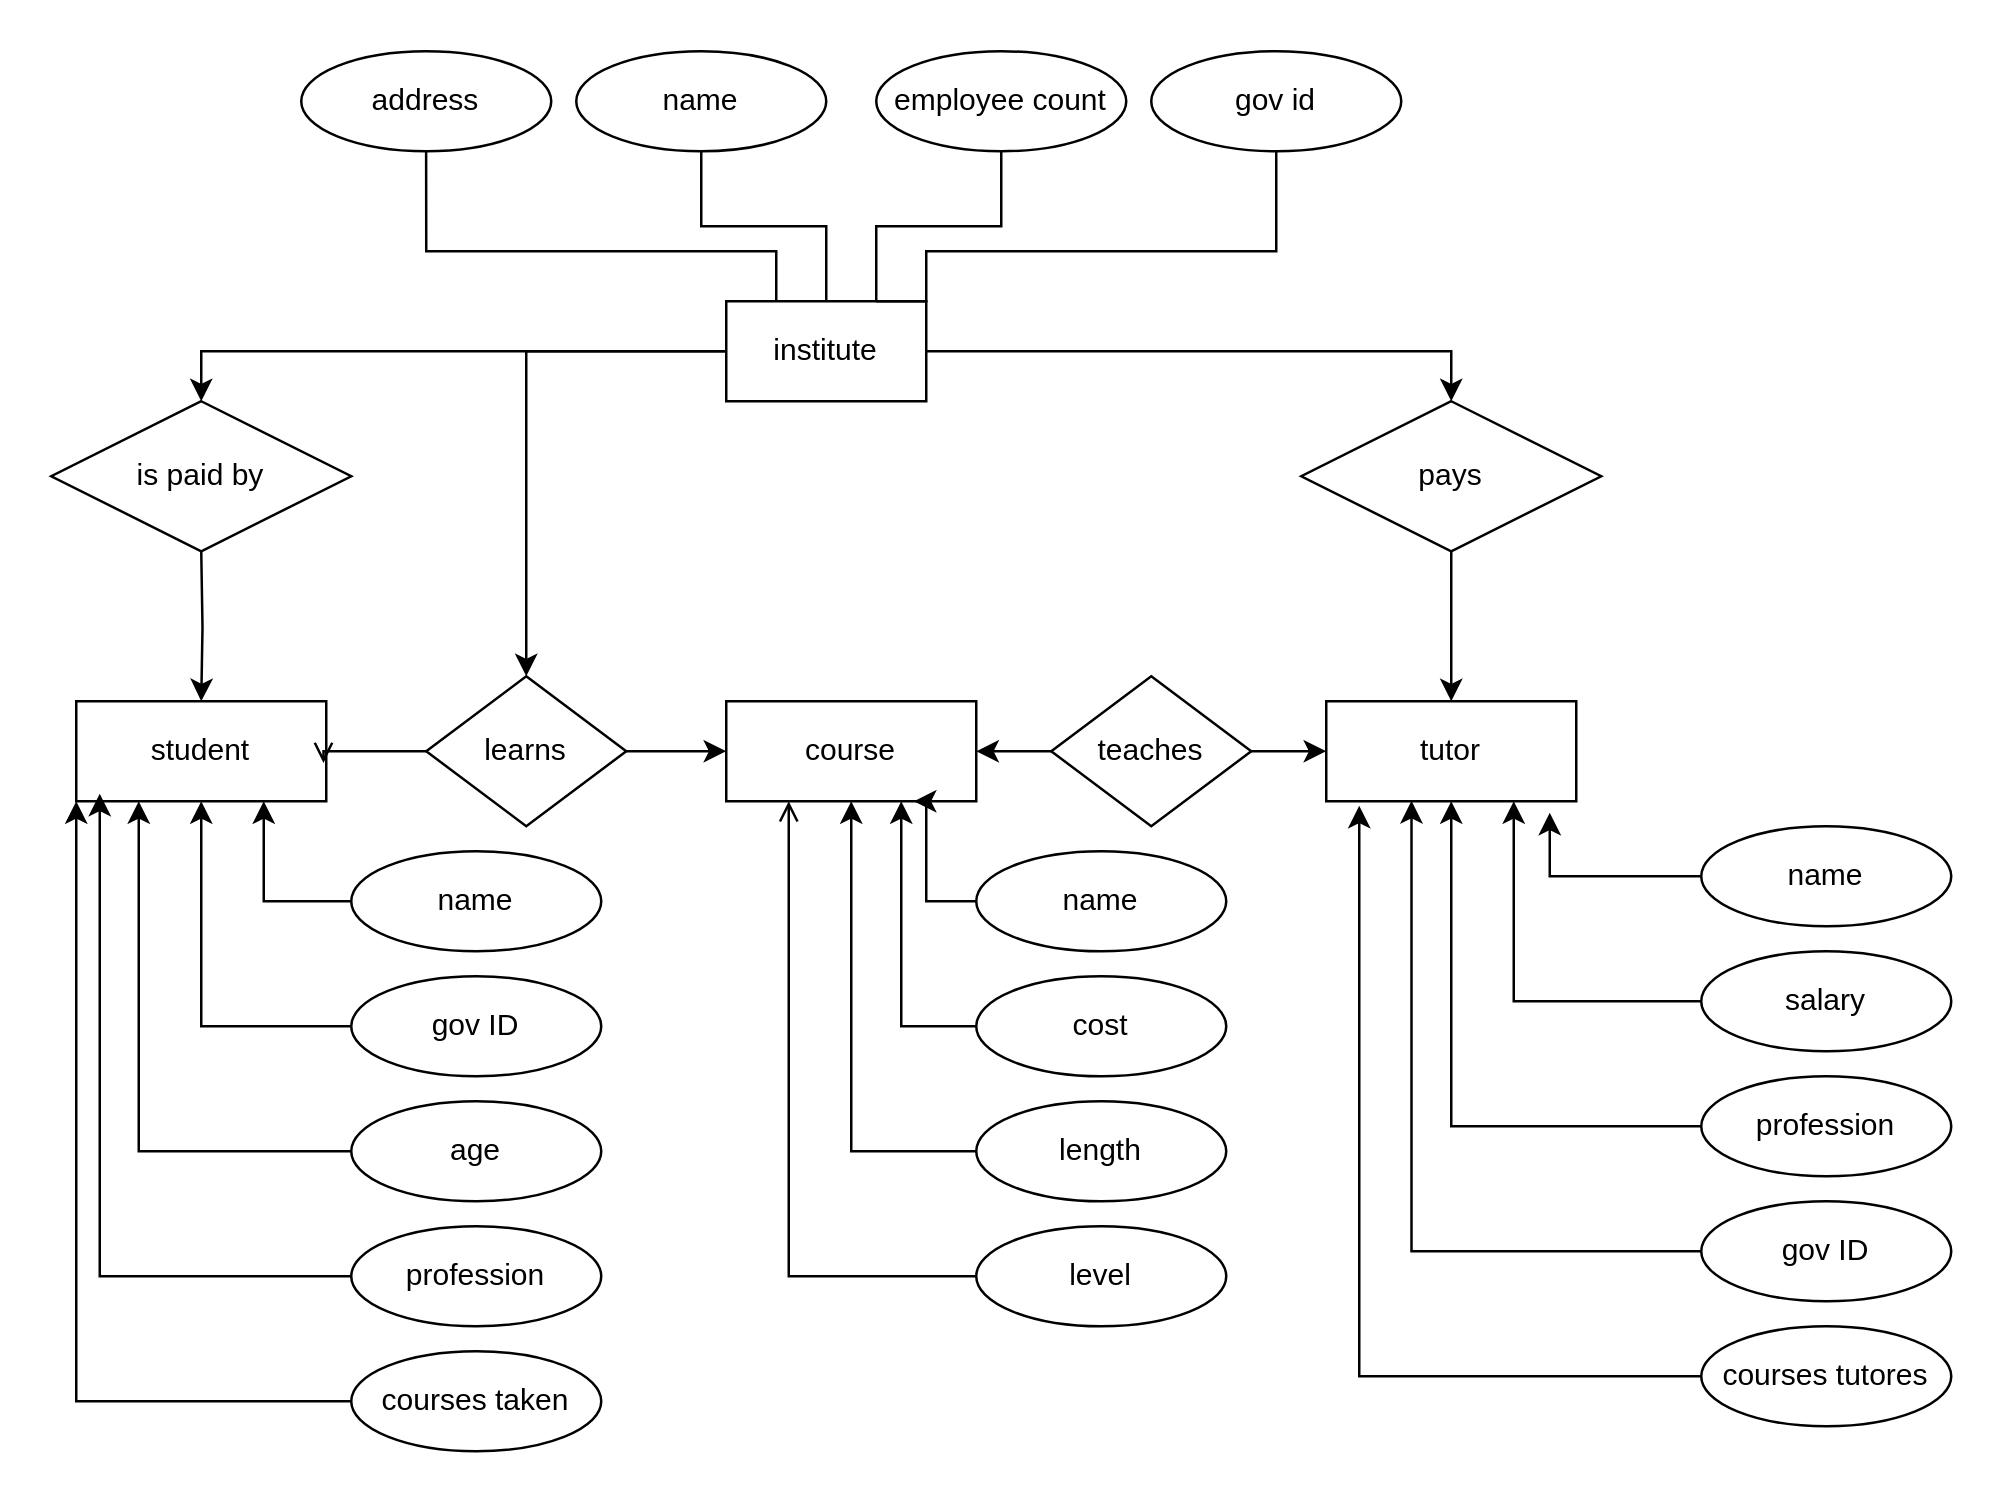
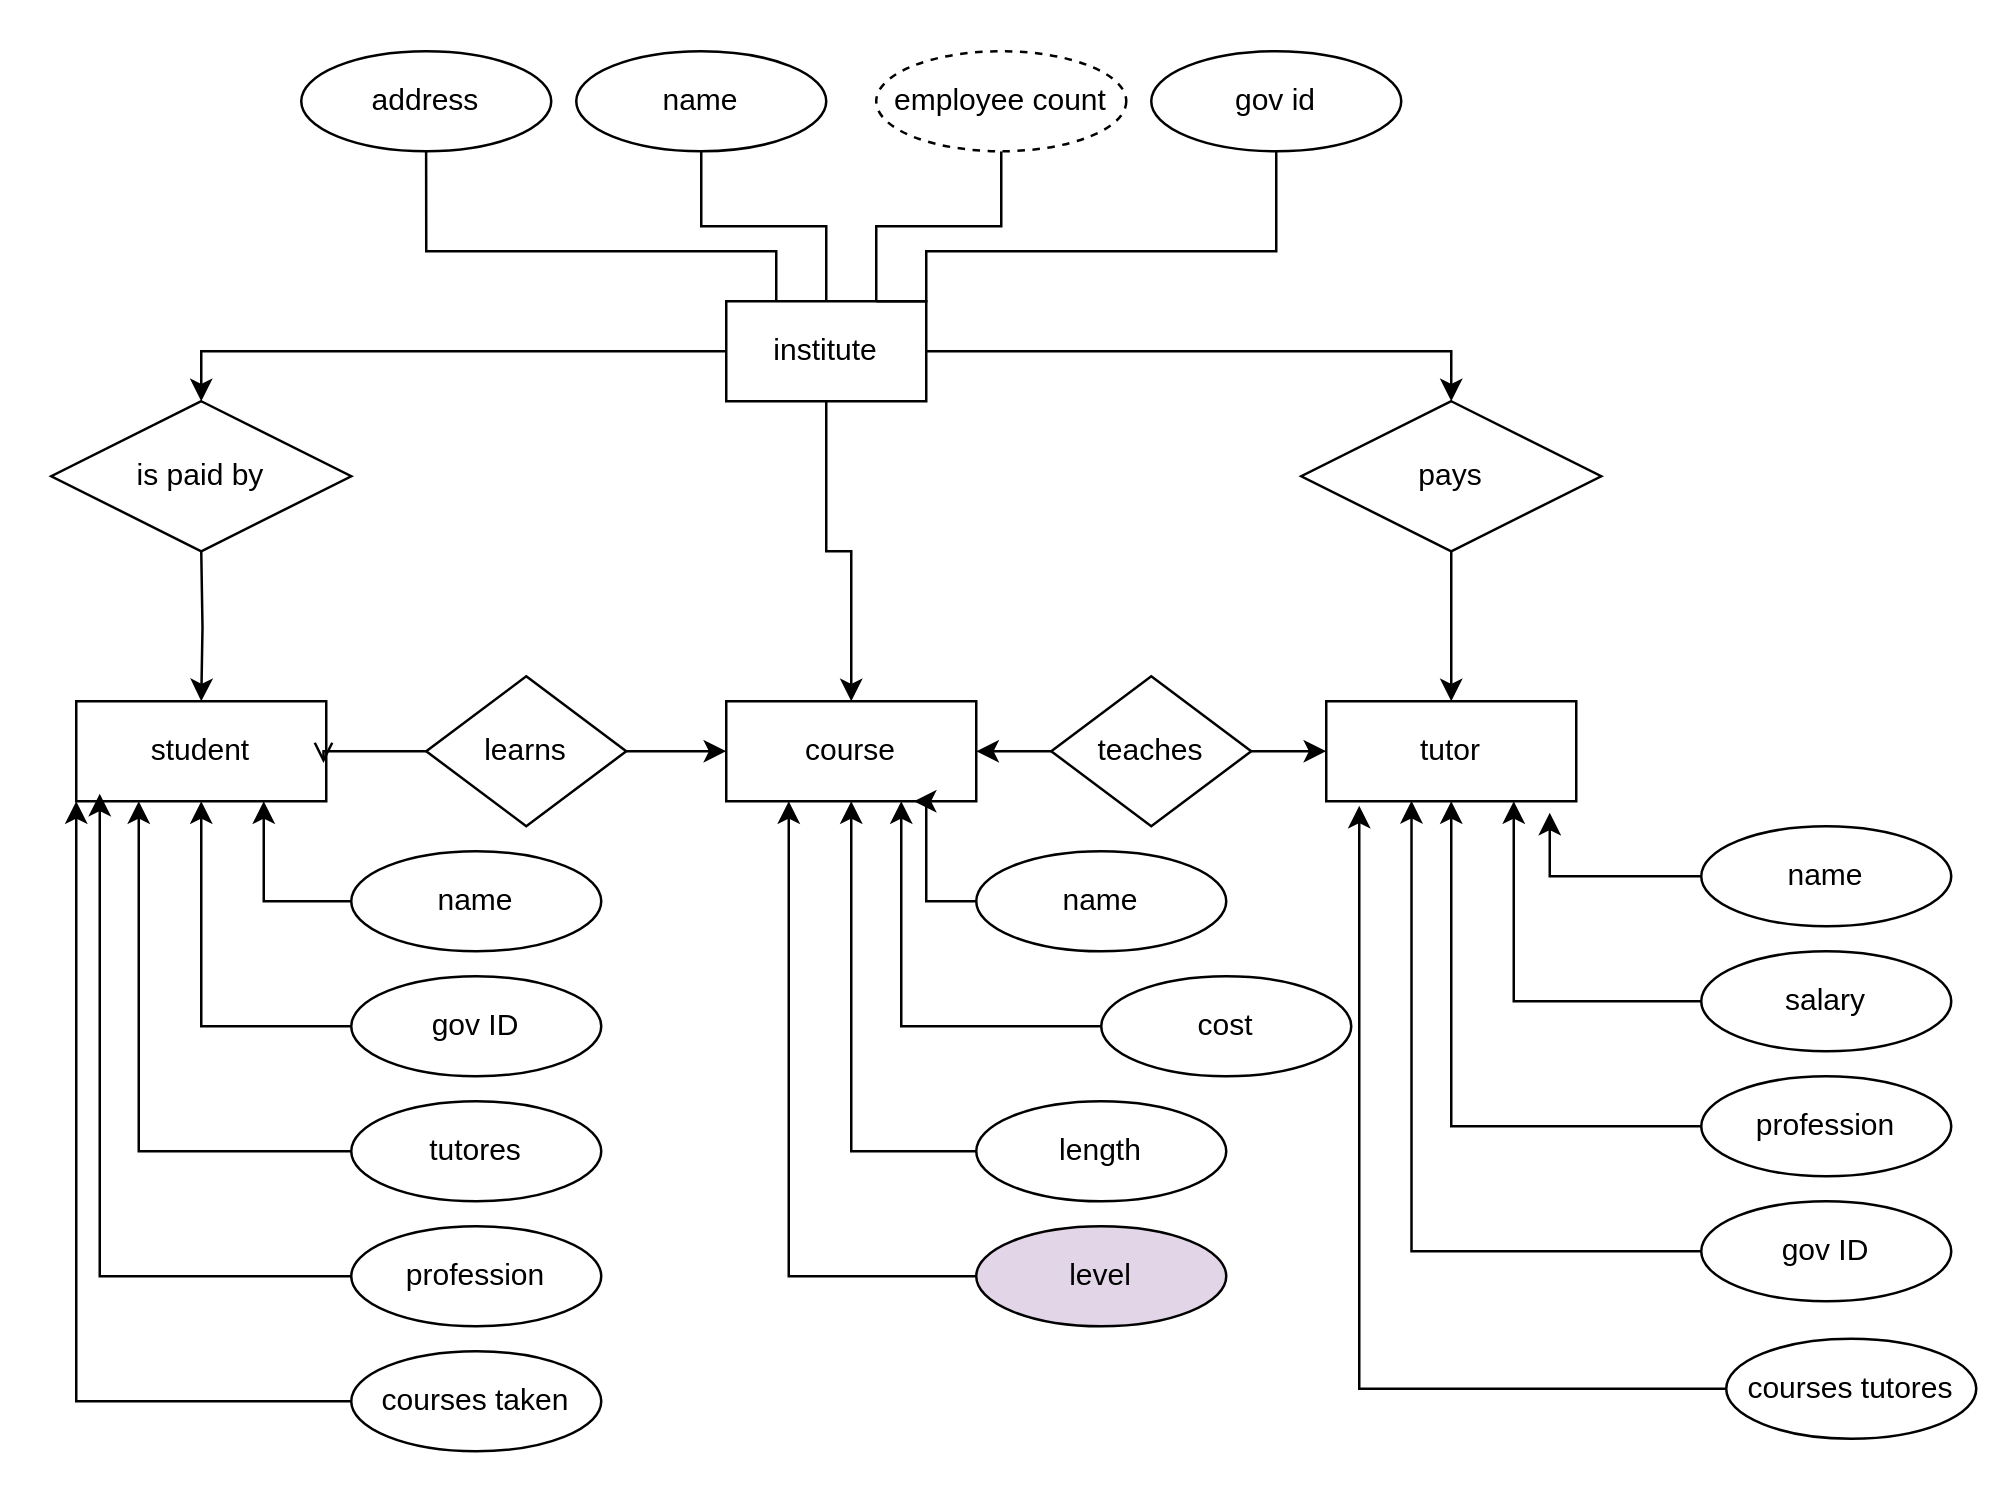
  <mxCell id="0" />
  <mxCell id="1" parent="0" />
  <mxCell id="2" value="student" style="whiteSpace=wrap;html=1;align=center;" vertex="1" parent="1"><mxGeometry x="30" y="280" width="100" height="40" as="geometry" /></mxCell>
  <mxCell id="3" value="tutor" style="whiteSpace=wrap;html=1;align=center;" vertex="1" parent="1"><mxGeometry x="530" y="280" width="100" height="40" as="geometry" /></mxCell>
  <mxCell id="4" value="course" style="whiteSpace=wrap;html=1;align=center;" vertex="1" parent="1"><mxGeometry x="290" y="280" width="100" height="40" as="geometry" /></mxCell>
- <mxCell id="5" style="edgeStyle=orthogonalEdgeStyle;rounded=0;orthogonalLoop=1;jettySize=auto;html=1;" edge="1" parent="1" source="10" target="16"><mxGeometry relative="1" as="geometry" /></mxCell>
+ <mxCell id="5" style="edgeStyle=orthogonalEdgeStyle;rounded=0;orthogonalLoop=1;jettySize=auto;html=1;entryX=0.5;entryY=0;entryDx=0;entryDy=0;" edge="1" parent="1" source="10" target="4"><mxGeometry relative="1" as="geometry" /></mxCell>
  <mxCell id="6" style="edgeStyle=orthogonalEdgeStyle;rounded=0;orthogonalLoop=1;jettySize=auto;html=1;entryX=0.5;entryY=0;entryDx=0;entryDy=0;" edge="1" parent="1" source="12" target="3"><mxGeometry relative="1" as="geometry" /></mxCell>
  <mxCell id="7" style="edgeStyle=orthogonalEdgeStyle;rounded=0;orthogonalLoop=1;jettySize=auto;html=1;entryX=0.5;entryY=0;entryDx=0;entryDy=0;" edge="1" parent="1" source="10" target="14"><mxGeometry relative="1" as="geometry" /></mxCell>
  <mxCell id="8" style="edgeStyle=orthogonalEdgeStyle;rounded=0;orthogonalLoop=1;jettySize=auto;html=1;endArrow=none;endFill=0;" edge="1" parent="1" source="10" target="22"><mxGeometry relative="1" as="geometry"><Array as="points"><mxPoint x="330" y="90" /><mxPoint x="280" y="90" /></Array></mxGeometry></mxCell>
  <mxCell id="9" style="edgeStyle=orthogonalEdgeStyle;rounded=0;orthogonalLoop=1;jettySize=auto;html=1;entryX=0.5;entryY=1;entryDx=0;entryDy=0;endArrow=none;endFill=0;" edge="1" parent="1" source="10" target="23"><mxGeometry relative="1" as="geometry"><Array as="points"><mxPoint x="350" y="90" /><mxPoint x="400" y="90" /></Array></mxGeometry></mxCell>
  <mxCell id="10" value="institute" style="whiteSpace=wrap;html=1;align=center;strokeColor=default;" vertex="1" parent="1"><mxGeometry x="290" y="120" width="80" height="40" as="geometry" /></mxCell>
  <mxCell id="11" value="" style="edgeStyle=orthogonalEdgeStyle;rounded=0;orthogonalLoop=1;jettySize=auto;html=1;entryX=0.5;entryY=0;entryDx=0;entryDy=0;" edge="1" parent="1" source="10" target="12"><mxGeometry relative="1" as="geometry"><mxPoint x="390" y="140" as="sourcePoint" /><mxPoint x="580" y="280" as="targetPoint" /></mxGeometry></mxCell>
  <mxCell id="12" value="pays" style="shape=rhombus;perimeter=rhombusPerimeter;whiteSpace=wrap;html=1;align=center;" vertex="1" parent="1"><mxGeometry x="520" y="160" width="120" height="60" as="geometry" /></mxCell>
  <mxCell id="13" style="edgeStyle=orthogonalEdgeStyle;rounded=0;orthogonalLoop=1;jettySize=auto;html=1;entryX=0.5;entryY=0;entryDx=0;entryDy=0;" edge="1" parent="1" target="2"><mxGeometry relative="1" as="geometry"><mxPoint x="80" y="220" as="sourcePoint" /></mxGeometry></mxCell>
  <mxCell id="14" value="is paid by" style="shape=rhombus;perimeter=rhombusPerimeter;whiteSpace=wrap;html=1;align=center;" vertex="1" parent="1"><mxGeometry x="20" y="160" width="120" height="60" as="geometry" /></mxCell>
  <mxCell id="15" style="edgeStyle=orthogonalEdgeStyle;rounded=0;orthogonalLoop=1;jettySize=auto;html=1;entryX=0;entryY=0.5;entryDx=0;entryDy=0;" edge="1" parent="1" source="16" target="4"><mxGeometry relative="1" as="geometry" /></mxCell>
  <mxCell id="16" value="learns" style="shape=rhombus;perimeter=rhombusPerimeter;whiteSpace=wrap;html=1;align=center;" vertex="1" parent="1"><mxGeometry x="170" y="270" width="80" height="60" as="geometry" /></mxCell>
  <mxCell id="17" style="edgeStyle=orthogonalEdgeStyle;rounded=0;orthogonalLoop=1;jettySize=auto;html=1;entryX=1;entryY=0.5;entryDx=0;entryDy=0;" edge="1" parent="1" source="19" target="4"><mxGeometry relative="1" as="geometry" /></mxCell>
  <mxCell id="18" style="edgeStyle=orthogonalEdgeStyle;rounded=0;orthogonalLoop=1;jettySize=auto;html=1;" edge="1" parent="1" source="19" target="3"><mxGeometry relative="1" as="geometry" /></mxCell>
  <mxCell id="19" value="teaches" style="shape=rhombus;perimeter=rhombusPerimeter;whiteSpace=wrap;html=1;align=center;" vertex="1" parent="1"><mxGeometry x="420" y="270" width="80" height="60" as="geometry" /></mxCell>
  <mxCell id="20" style="edgeStyle=orthogonalEdgeStyle;rounded=0;orthogonalLoop=1;jettySize=auto;html=1;entryX=0.989;entryY=0.618;entryDx=0;entryDy=0;entryPerimeter=0;endArrow=open;" edge="1" parent="1" source="16" target="2"><mxGeometry relative="1" as="geometry"><Array as="points"><mxPoint x="129" y="300" /></Array></mxGeometry></mxCell>
  <mxCell id="21" value="address" style="ellipse;whiteSpace=wrap;html=1;align=center;" vertex="1" parent="1"><mxGeometry x="120" y="20" width="100" height="40" as="geometry" /></mxCell>
  <mxCell id="22" value="name" style="ellipse;whiteSpace=wrap;html=1;align=center;" vertex="1" parent="1"><mxGeometry x="230" y="20" width="100" height="40" as="geometry" /></mxCell>
- <mxCell id="23" value="employee count" style="ellipse;whiteSpace=wrap;html=1;align=center;" vertex="1" parent="1"><mxGeometry x="350" y="20" width="100" height="40" as="geometry" /></mxCell>
+ <mxCell id="23" value="employee count" style="ellipse;whiteSpace=wrap;html=1;align=center;dashed=1;" vertex="1" parent="1"><mxGeometry x="350" y="20" width="100" height="40" as="geometry" /></mxCell>
  <mxCell id="24" style="edgeStyle=orthogonalEdgeStyle;rounded=0;orthogonalLoop=1;jettySize=auto;html=1;entryX=0.75;entryY=0;entryDx=0;entryDy=0;curved=0;strokeColor=default;endArrow=none;endFill=0;" edge="1" parent="1" source="25" target="10"><mxGeometry relative="1" as="geometry"><Array as="points"><mxPoint x="510" y="100" /><mxPoint x="370" y="100" /><mxPoint x="370" y="120" /></Array></mxGeometry></mxCell>
  <mxCell id="25" value="gov id" style="ellipse;whiteSpace=wrap;html=1;align=center;" vertex="1" parent="1"><mxGeometry x="460" y="20" width="100" height="40" as="geometry" /></mxCell>
  <mxCell id="26" style="edgeStyle=orthogonalEdgeStyle;rounded=0;orthogonalLoop=1;jettySize=auto;html=1;exitX=0.25;exitY=0;exitDx=0;exitDy=0;endArrow=none;endFill=0;" edge="1" parent="1" source="10"><mxGeometry relative="1" as="geometry"><mxPoint x="219.95" y="120" as="sourcePoint" /><mxPoint x="169.95" as="targetPoint" y="60" /><Array as="points"><mxPoint x="310" y="120" /><mxPoint x="310" y="100" /><mxPoint x="170" y="100" /></Array></mxGeometry></mxCell>
  <mxCell id="27" style="edgeStyle=orthogonalEdgeStyle;rounded=0;orthogonalLoop=1;jettySize=auto;html=1;entryX=0.75;entryY=1;entryDx=0;entryDy=0;" edge="1" parent="1" source="28" target="4"><mxGeometry relative="1" as="geometry"><Array as="points"><mxPoint x="370" y="360" /><mxPoint x="370" y="320" /></Array></mxGeometry></mxCell>
  <mxCell id="28" value="name" style="ellipse;whiteSpace=wrap;html=1;align=center;" vertex="1" parent="1"><mxGeometry x="390" y="340" width="100" height="40" as="geometry" /></mxCell>
  <mxCell id="29" style="edgeStyle=orthogonalEdgeStyle;rounded=0;orthogonalLoop=1;jettySize=auto;html=1;" edge="1" parent="1" source="30" target="4"><mxGeometry relative="1" as="geometry"><Array as="points"><mxPoint x="360" y="410" /></Array></mxGeometry></mxCell>
- <mxCell id="30" value="cost" style="ellipse;whiteSpace=wrap;html=1;align=center;" vertex="1" parent="1"><mxGeometry x="390" y="390" width="100" height="40" as="geometry" /></mxCell>
+ <mxCell id="30" value="cost" style="ellipse;whiteSpace=wrap;html=1;align=center;" vertex="1" parent="1"><mxGeometry x="440" y="390" width="100" height="40" as="geometry" /></mxCell>
  <mxCell id="31" style="edgeStyle=orthogonalEdgeStyle;rounded=0;orthogonalLoop=1;jettySize=auto;html=1;entryX=0.5;entryY=1;entryDx=0;entryDy=0;" edge="1" parent="1" source="32" target="4"><mxGeometry relative="1" as="geometry"><Array as="points"><mxPoint x="340" y="460" /></Array></mxGeometry></mxCell>
  <mxCell id="32" value="length" style="ellipse;whiteSpace=wrap;html=1;align=center;" vertex="1" parent="1"><mxGeometry x="390" y="440" width="100" height="40" as="geometry" /></mxCell>
- <mxCell id="33" style="edgeStyle=orthogonalEdgeStyle;rounded=0;orthogonalLoop=1;jettySize=auto;html=1;entryX=0.25;entryY=1;entryDx=0;entryDy=0;endArrow=open;" edge="1" parent="1" source="34" target="4"><mxGeometry relative="1" as="geometry"><Array as="points"><mxPoint x="315" y="510" /></Array></mxGeometry></mxCell>
- <mxCell id="34" value="level" style="ellipse;whiteSpace=wrap;html=1;align=center;" vertex="1" parent="1"><mxGeometry x="390" y="490" width="100" height="40" as="geometry" /></mxCell>
+ <mxCell id="33" style="edgeStyle=orthogonalEdgeStyle;rounded=0;orthogonalLoop=1;jettySize=auto;html=1;entryX=0.25;entryY=1;entryDx=0;entryDy=0;" edge="1" parent="1" source="34" target="4"><mxGeometry relative="1" as="geometry"><Array as="points"><mxPoint x="315" y="510" /></Array></mxGeometry></mxCell>
+ <mxCell id="34" value="level" style="ellipse;whiteSpace=wrap;html=1;align=center;fillColor=#e1d5e7;" vertex="1" parent="1"><mxGeometry x="390" y="490" width="100" height="40" as="geometry" /></mxCell>
  <mxCell id="35" style="edgeStyle=orthogonalEdgeStyle;rounded=0;orthogonalLoop=1;jettySize=auto;html=1;entryX=0.75;entryY=1;entryDx=0;entryDy=0;" edge="1" parent="1" source="36" target="2"><mxGeometry relative="1" as="geometry" /></mxCell>
  <mxCell id="36" value="name" style="ellipse;whiteSpace=wrap;html=1;align=center;" vertex="1" parent="1"><mxGeometry x="140" y="340" width="100" height="40" as="geometry" /></mxCell>
  <mxCell id="37" style="edgeStyle=orthogonalEdgeStyle;rounded=0;orthogonalLoop=1;jettySize=auto;html=1;entryX=0.5;entryY=1;entryDx=0;entryDy=0;" edge="1" parent="1" source="38" target="2"><mxGeometry relative="1" as="geometry" /></mxCell>
  <mxCell id="38" value="gov ID" style="ellipse;whiteSpace=wrap;html=1;align=center;" vertex="1" parent="1"><mxGeometry x="140" y="390" width="100" height="40" as="geometry" /></mxCell>
  <mxCell id="39" style="edgeStyle=orthogonalEdgeStyle;rounded=0;orthogonalLoop=1;jettySize=auto;html=1;entryX=0.25;entryY=1;entryDx=0;entryDy=0;" edge="1" parent="1" source="40" target="2"><mxGeometry relative="1" as="geometry" /></mxCell>
- <mxCell id="40" value="age" style="ellipse;whiteSpace=wrap;html=1;align=center;" vertex="1" parent="1"><mxGeometry x="140" y="440" width="100" height="40" as="geometry" /></mxCell>
+ <mxCell id="40" value="tutores" style="ellipse;whiteSpace=wrap;html=1;align=center;" vertex="1" parent="1"><mxGeometry x="140" y="440" width="100" height="40" as="geometry" /></mxCell>
  <mxCell id="41" value="profession" style="ellipse;whiteSpace=wrap;html=1;align=center;" vertex="1" parent="1"><mxGeometry x="140" y="490" width="100" height="40" as="geometry" /></mxCell>
  <mxCell id="42" style="edgeStyle=orthogonalEdgeStyle;rounded=0;orthogonalLoop=1;jettySize=auto;html=1;entryX=0.094;entryY=0.925;entryDx=0;entryDy=0;entryPerimeter=0;" edge="1" parent="1" source="41" target="2"><mxGeometry relative="1" as="geometry" /></mxCell>
  <mxCell id="43" value="name" style="ellipse;whiteSpace=wrap;html=1;align=center;" vertex="1" parent="1"><mxGeometry x="680" y="330" width="100" height="40" as="geometry" /></mxCell>
  <mxCell id="44" style="edgeStyle=orthogonalEdgeStyle;rounded=0;orthogonalLoop=1;jettySize=auto;html=1;entryX=0.75;entryY=1;entryDx=0;entryDy=0;" edge="1" parent="1" source="45" target="3"><mxGeometry relative="1" as="geometry" /></mxCell>
  <mxCell id="45" value="salary" style="ellipse;whiteSpace=wrap;html=1;align=center;" vertex="1" parent="1"><mxGeometry x="680" y="380" width="100" height="40" as="geometry" /></mxCell>
  <mxCell id="46" style="edgeStyle=orthogonalEdgeStyle;rounded=0;orthogonalLoop=1;jettySize=auto;html=1;" edge="1" parent="1" source="47" target="3"><mxGeometry relative="1" as="geometry" /></mxCell>
  <mxCell id="47" value="profession" style="ellipse;whiteSpace=wrap;html=1;align=center;" vertex="1" parent="1"><mxGeometry x="680" y="430" width="100" height="40" as="geometry" /></mxCell>
  <mxCell id="48" value="gov ID" style="ellipse;whiteSpace=wrap;html=1;align=center;" vertex="1" parent="1"><mxGeometry x="680" y="480" width="100" height="40" as="geometry" /></mxCell>
- <mxCell id="49" value="courses tutores" style="ellipse;whiteSpace=wrap;html=1;align=center;" vertex="1" parent="1"><mxGeometry x="680" y="530" width="100" height="40" as="geometry" /></mxCell>
+ <mxCell id="49" value="courses tutores" style="ellipse;whiteSpace=wrap;html=1;align=center;" vertex="1" parent="1"><mxGeometry x="690" y="535" width="100" height="40" as="geometry" /></mxCell>
  <mxCell id="50" style="edgeStyle=orthogonalEdgeStyle;rounded=0;orthogonalLoop=1;jettySize=auto;html=1;entryX=0.894;entryY=1.115;entryDx=0;entryDy=0;entryPerimeter=0;" edge="1" parent="1" source="43" target="3"><mxGeometry relative="1" as="geometry" /></mxCell>
  <mxCell id="51" style="edgeStyle=orthogonalEdgeStyle;rounded=0;orthogonalLoop=1;jettySize=auto;html=1;entryX=0.341;entryY=0.996;entryDx=0;entryDy=0;entryPerimeter=0;" edge="1" parent="1" source="48" target="3"><mxGeometry relative="1" as="geometry" /></mxCell>
  <mxCell id="52" style="edgeStyle=orthogonalEdgeStyle;rounded=0;orthogonalLoop=1;jettySize=auto;html=1;entryX=0.132;entryY=1.044;entryDx=0;entryDy=0;entryPerimeter=0;" edge="1" parent="1" source="49" target="3"><mxGeometry relative="1" as="geometry" /></mxCell>
  <mxCell id="53" style="edgeStyle=orthogonalEdgeStyle;rounded=0;orthogonalLoop=1;jettySize=auto;html=1;entryX=0;entryY=1;entryDx=0;entryDy=0;" edge="1" parent="1" source="54" target="2"><mxGeometry relative="1" as="geometry" /></mxCell>
  <mxCell id="54" value="courses taken" style="ellipse;whiteSpace=wrap;html=1;align=center;" vertex="1" parent="1"><mxGeometry x="140" y="540" width="100" height="40" as="geometry" /></mxCell>
